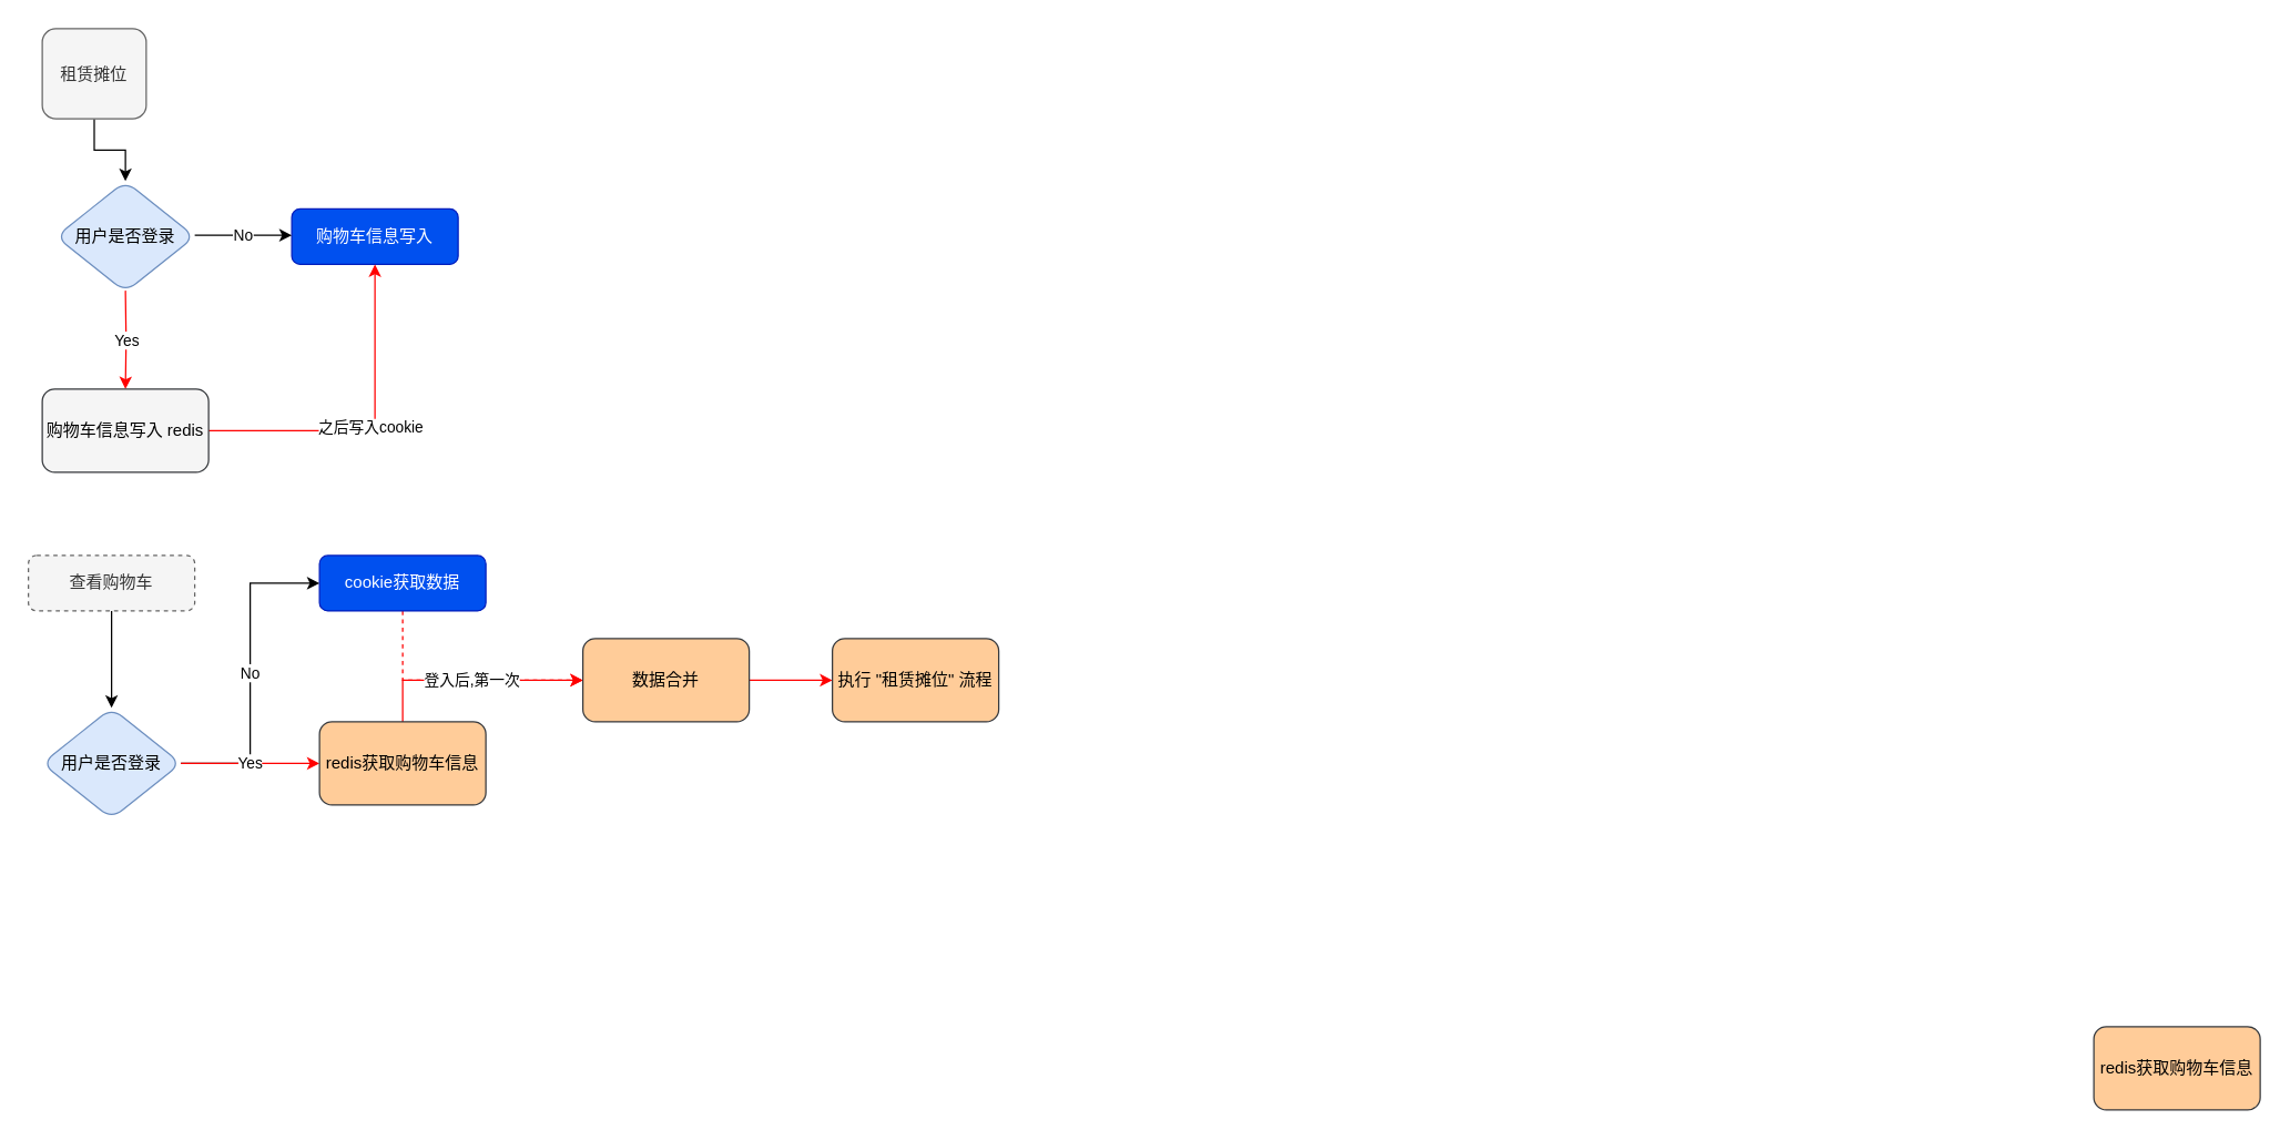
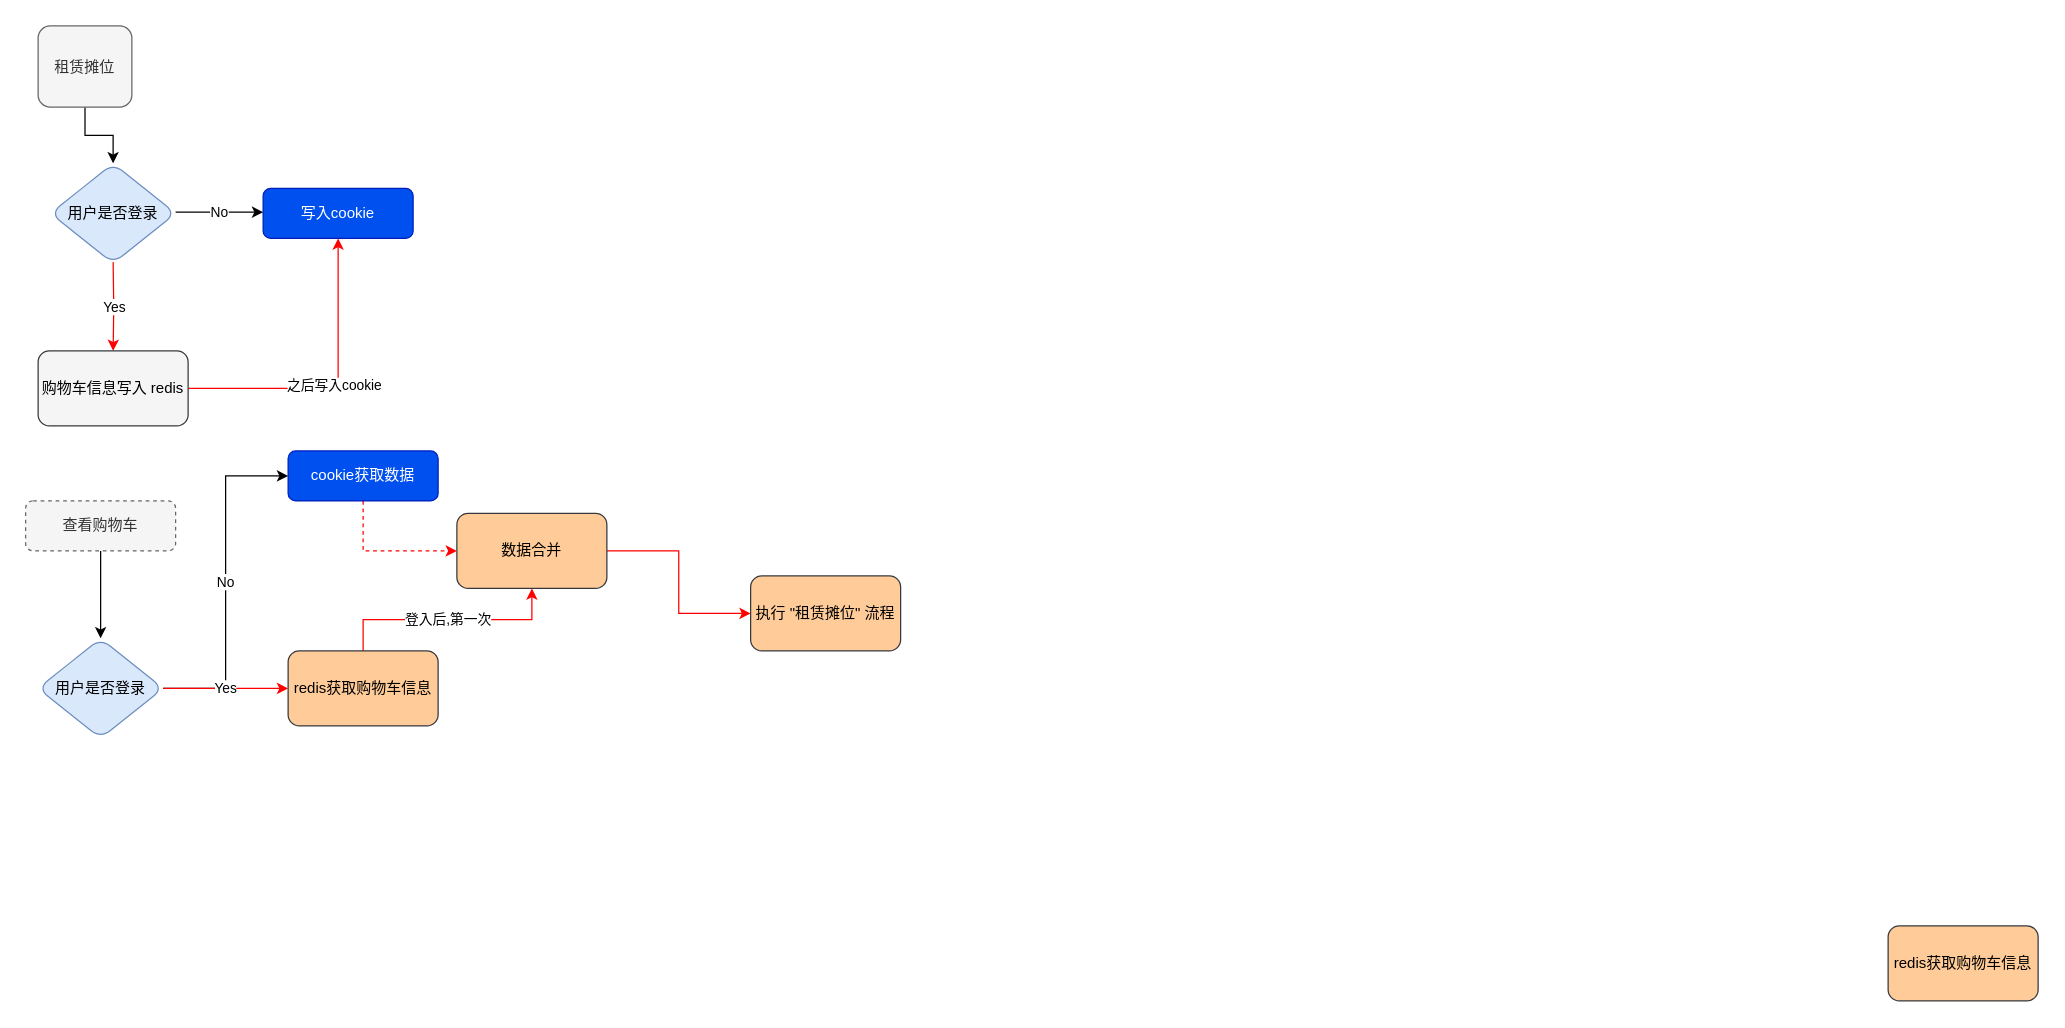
  <mxCell id="0" />
  <mxCell id="1" parent="0" />
  <mxCell id="2" style="edgeStyle=orthogonalEdgeStyle;rounded=0;orthogonalLoop=1;jettySize=auto;html=1;entryX=0.5;entryY=0;entryDx=0;entryDy=0;" edge="1" parent="1" source="3" target="7"><mxGeometry relative="1" as="geometry" /></mxCell>
  <mxCell id="3" value="租赁摊位" style="rounded=1;whiteSpace=wrap;html=1;fontSize=12;glass=0;strokeWidth=1;shadow=0;fillColor=#f5f5f5;fontColor=#333333;strokeColor=#666666;" parent="1" vertex="1"><mxGeometry x="30" y="20" width="75" height="65" as="geometry" /></mxCell>
- <mxCell id="4" value="购物车信息写入" style="rounded=1;whiteSpace=wrap;html=1;fontSize=12;glass=0;strokeWidth=1;shadow=0;fillColor=#0050ef;strokeColor=#001DBC;fontColor=#ffffff;" parent="1" vertex="1"><mxGeometry x="210" y="150" width="120" height="40" as="geometry" /></mxCell>
+ <mxCell id="4" value="写入cookie" style="rounded=1;whiteSpace=wrap;html=1;fontSize=12;glass=0;strokeWidth=1;shadow=0;fillColor=#0050ef;strokeColor=#001DBC;fontColor=#ffffff;" parent="1" vertex="1"><mxGeometry x="210" y="150" width="120" height="40" as="geometry" /></mxCell>
  <mxCell id="5" value="No" style="edgeStyle=orthogonalEdgeStyle;rounded=0;orthogonalLoop=1;jettySize=auto;html=1;" edge="1" parent="1"><mxGeometry relative="1" as="geometry"><mxPoint x="140" y="169" as="sourcePoint" /><mxPoint x="210" y="169" as="targetPoint" /><Array as="points"><mxPoint x="170" y="169" /><mxPoint x="170" y="169" /></Array></mxGeometry></mxCell>
  <mxCell id="6" value="Yes" style="edgeStyle=orthogonalEdgeStyle;rounded=0;orthogonalLoop=1;jettySize=auto;html=1;strokeColor=#FF0000;" edge="1" parent="1" target="10"><mxGeometry relative="1" as="geometry"><mxPoint x="90" y="209" as="sourcePoint" /></mxGeometry></mxCell>
  <mxCell id="7" value="用户是否登录" style="rhombus;whiteSpace=wrap;html=1;rounded=1;glass=0;strokeWidth=1;shadow=0;fillColor=#dae8fc;strokeColor=#6c8ebf;" vertex="1" parent="1"><mxGeometry x="40" y="130" width="100" height="80" as="geometry" /></mxCell>
  <mxCell id="8" style="edgeStyle=orthogonalEdgeStyle;rounded=0;orthogonalLoop=1;jettySize=auto;html=1;exitX=1;exitY=0.5;exitDx=0;exitDy=0;entryX=0.5;entryY=1;entryDx=0;entryDy=0;fillColor=#ffcc99;strokeColor=#FF0000;" edge="1" parent="1" source="10" target="4"><mxGeometry relative="1" as="geometry" /></mxCell>
  <mxCell id="9" value="之后写入cookie" style="edgeLabel;html=1;align=center;verticalAlign=middle;resizable=0;points=[];" vertex="1" connectable="0" parent="8"><mxGeometry x="-0.033" y="3" relative="1" as="geometry"><mxPoint as="offset" /></mxGeometry></mxCell>
  <mxCell id="10" value="购物车信息写入&amp;nbsp;redis" style="whiteSpace=wrap;html=1;rounded=1;glass=0;strokeWidth=1;shadow=0;fillColor=#f5f5f5;strokeColor=#36393d;" vertex="1" parent="1"><mxGeometry x="30" y="280" width="120" height="60" as="geometry" /></mxCell>
  <mxCell id="11" style="edgeStyle=orthogonalEdgeStyle;rounded=0;orthogonalLoop=1;jettySize=auto;html=1;exitX=0.5;exitY=1;exitDx=0;exitDy=0;entryX=0.5;entryY=0;entryDx=0;entryDy=0;strokeColor=#000000;" edge="1" parent="1" source="12" target="17"><mxGeometry relative="1" as="geometry" /></mxCell>
  <mxCell id="12" value="查看购物车" style="rounded=1;whiteSpace=wrap;html=1;fontSize=12;glass=0;strokeWidth=1;shadow=0;fillColor=#f5f5f5;fontColor=#333333;strokeColor=#666666;dashed=1;" vertex="1" parent="1"><mxGeometry x="20" y="400" width="120" height="40" as="geometry" /></mxCell>
  <mxCell id="13" style="edgeStyle=orthogonalEdgeStyle;rounded=0;orthogonalLoop=1;jettySize=auto;html=1;exitX=0.5;exitY=1;exitDx=0;exitDy=0;entryX=0;entryY=0.5;entryDx=0;entryDy=0;strokeColor=#FF0000;dashed=1;" edge="1" parent="1" source="14" target="21"><mxGeometry relative="1" as="geometry" /></mxCell>
- <mxCell id="14" value="cookie获取数据" style="rounded=1;whiteSpace=wrap;html=1;fontSize=12;glass=0;strokeWidth=1;shadow=0;fillColor=#0050ef;strokeColor=#001DBC;fontColor=#ffffff;" vertex="1" parent="1"><mxGeometry x="230" y="400" width="120" height="40" as="geometry" /></mxCell>
+ <mxCell id="14" value="cookie获取数据" style="rounded=1;whiteSpace=wrap;html=1;fontSize=12;glass=0;strokeWidth=1;shadow=0;fillColor=#0050ef;strokeColor=#001DBC;fontColor=#ffffff;" vertex="1" parent="1"><mxGeometry x="230" y="360" width="120" height="40" as="geometry" /></mxCell>
  <mxCell id="15" value="No" style="edgeStyle=orthogonalEdgeStyle;rounded=0;orthogonalLoop=1;jettySize=auto;html=1;strokeColor=#000000;entryX=0;entryY=0.5;entryDx=0;entryDy=0;" edge="1" parent="1" source="17" target="14"><mxGeometry relative="1" as="geometry"><mxPoint x="610" y="190" as="targetPoint" /></mxGeometry></mxCell>
  <mxCell id="16" value="Yes" style="edgeStyle=orthogonalEdgeStyle;rounded=0;orthogonalLoop=1;jettySize=auto;html=1;strokeColor=#FF0000;" edge="1" parent="1" source="17" target="19"><mxGeometry relative="1" as="geometry" /></mxCell>
  <mxCell id="17" value="用户是否登录" style="rhombus;whiteSpace=wrap;html=1;rounded=1;glass=0;strokeWidth=1;shadow=0;fillColor=#dae8fc;strokeColor=#6c8ebf;" vertex="1" parent="1"><mxGeometry x="30" y="510" width="100" height="80" as="geometry" /></mxCell>
  <mxCell id="18" value="登入后,第一次" style="edgeStyle=orthogonalEdgeStyle;rounded=0;orthogonalLoop=1;jettySize=auto;html=1;exitX=0.5;exitY=0;exitDx=0;exitDy=0;strokeColor=#FF0000;" edge="1" parent="1" source="19" target="21"><mxGeometry relative="1" as="geometry" /></mxCell>
  <mxCell id="19" value="redis获取购物车信息" style="whiteSpace=wrap;html=1;rounded=1;glass=0;strokeWidth=1;shadow=0;fillColor=#ffcc99;strokeColor=#36393d;" vertex="1" parent="1"><mxGeometry x="230" y="520" width="120" height="60" as="geometry" /></mxCell>
  <mxCell id="20" style="edgeStyle=orthogonalEdgeStyle;rounded=0;orthogonalLoop=1;jettySize=auto;html=1;strokeColor=#FF0000;" edge="1" parent="1" source="21" target="23"><mxGeometry relative="1" as="geometry" /></mxCell>
- <mxCell id="21" value="数据合并" style="whiteSpace=wrap;html=1;fillColor=#ffcc99;strokeColor=#36393d;rounded=1;glass=0;strokeWidth=1;shadow=0;" vertex="1" parent="1"><mxGeometry x="420" y="460" width="120" height="60" as="geometry" /></mxCell>
+ <mxCell id="21" value="数据合并" style="whiteSpace=wrap;html=1;fillColor=#ffcc99;strokeColor=#36393d;rounded=1;glass=0;strokeWidth=1;shadow=0;" vertex="1" parent="1"><mxGeometry x="365" y="410" width="120" height="60" as="geometry" /></mxCell>
  <mxCell id="22" value="redis获取购物车信息" style="whiteSpace=wrap;html=1;rounded=1;glass=0;strokeWidth=1;shadow=0;fillColor=#ffcc99;strokeColor=#36393d;" vertex="1" parent="1"><mxGeometry x="1510" y="740" width="120" height="60" as="geometry" /></mxCell>
  <mxCell id="23" value="执行 &quot;租赁摊位&quot;&amp;nbsp;流程" style="whiteSpace=wrap;html=1;fillColor=#ffcc99;strokeColor=#36393d;rounded=1;glass=0;strokeWidth=1;shadow=0;" vertex="1" parent="1"><mxGeometry x="600" y="460" width="120" height="60" as="geometry" /></mxCell>
